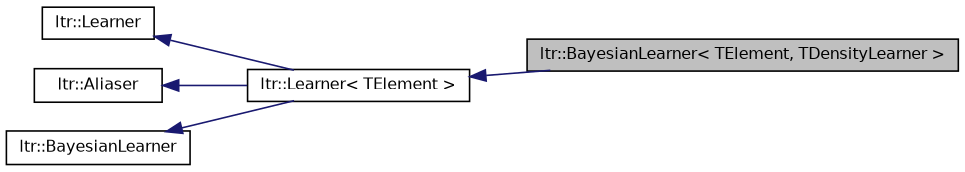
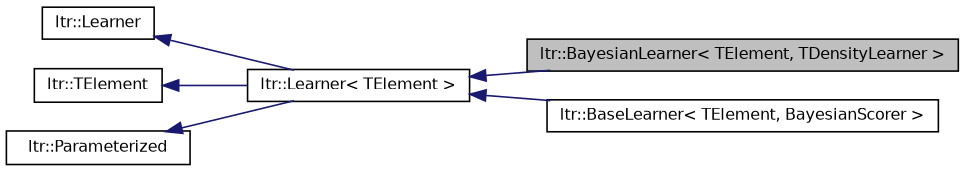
  digraph {
    rankdir=LR
    node [color=black fillcolor=white fontname=Helvetica fontsize=10 shape=record style=filled]
    edge [color=midnightblue dir=back fontname=Helvetica fontsize=10 labelfontname=Helvetica labelfontsize=10 style=solid]
    n1 [fillcolor=grey75 fontcolor=black height=0.2 label="ltr::BayesianLearner\< TElement, TDensityLearner \>" width=0.4]
+   n2 [height=0.2 label="ltr::BaseLearner\< TElement, BayesianScorer \>" width=0.4]
    n3 [height=0.2 label="ltr::Learner\< TElement \>" width=0.4]
    n4 [height=0.2 label="ltr::Learner" width=0.4]
-   n5 [height=0.2 label="ltr::Aliaser" width=0.4]
-   n6 [height=0.2 label="ltr::BayesianLearner" width=0.4]
+   n5 [height=0.2 label="ltr::TElement" width=0.4]
+   n6 [height=0.2 label="ltr::Parameterized" width=0.4]
    n3 -> n1
+   n3 -> n2
    n4 -> n3
    n5 -> n3
    n6 -> n3
  }
